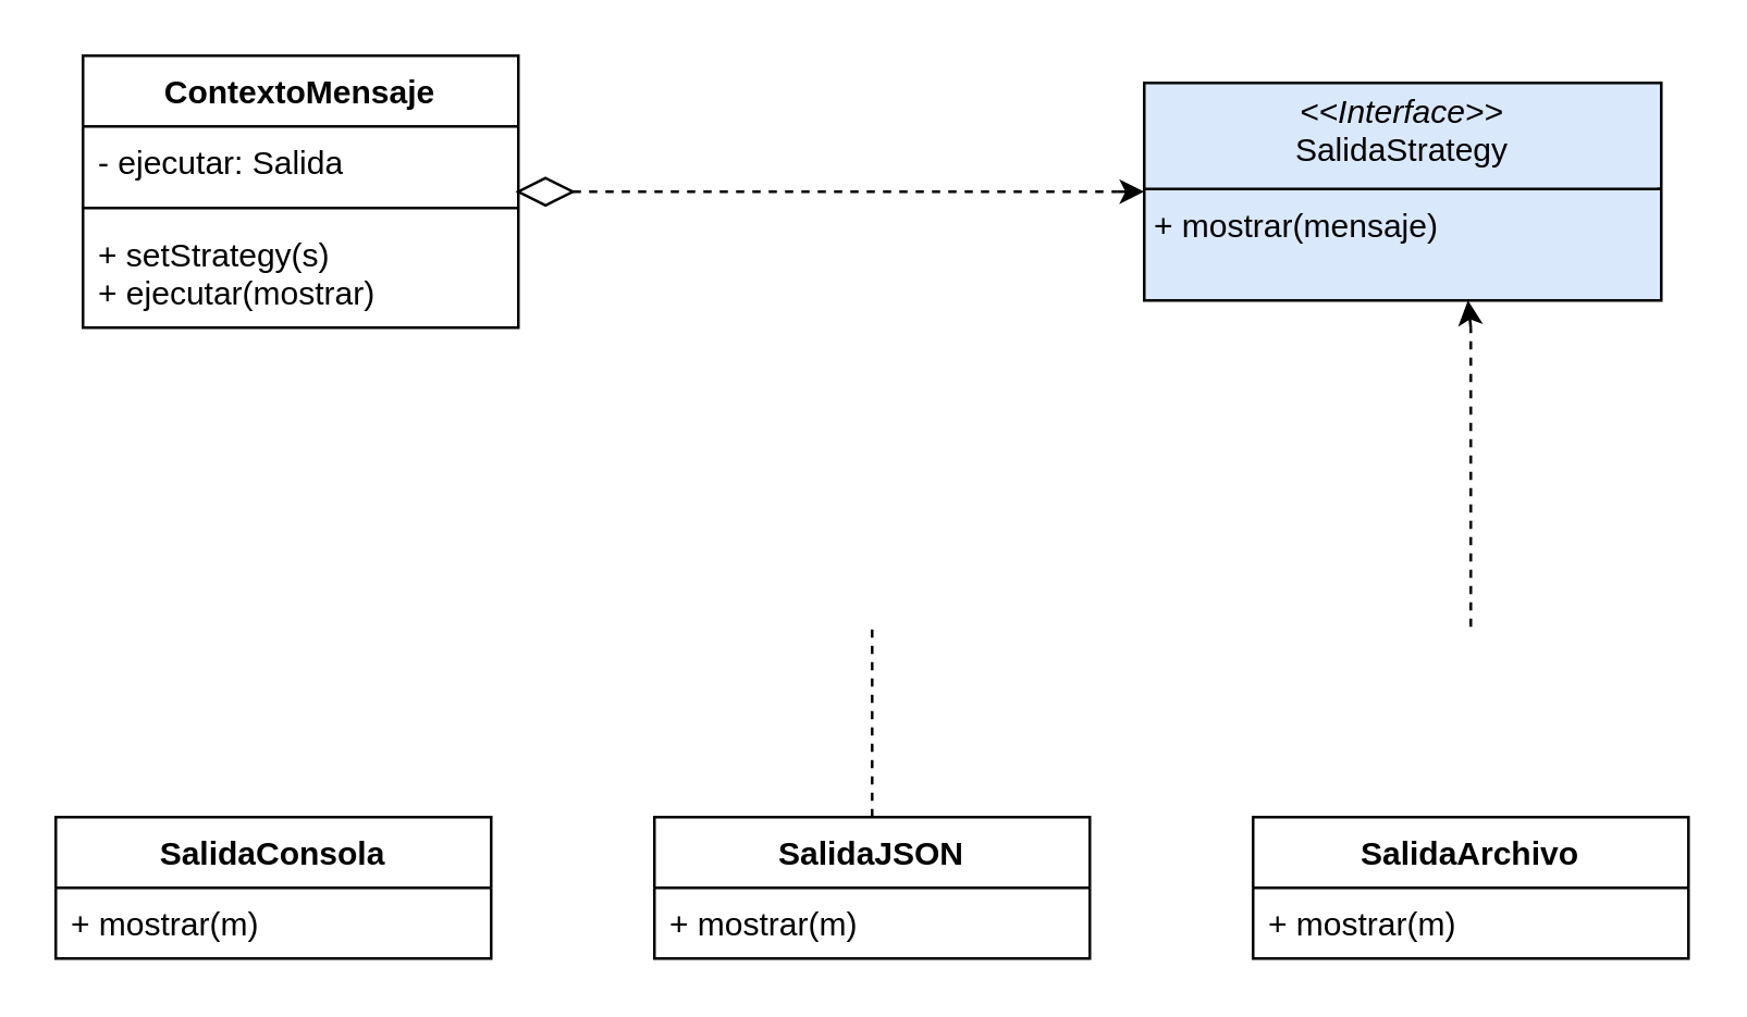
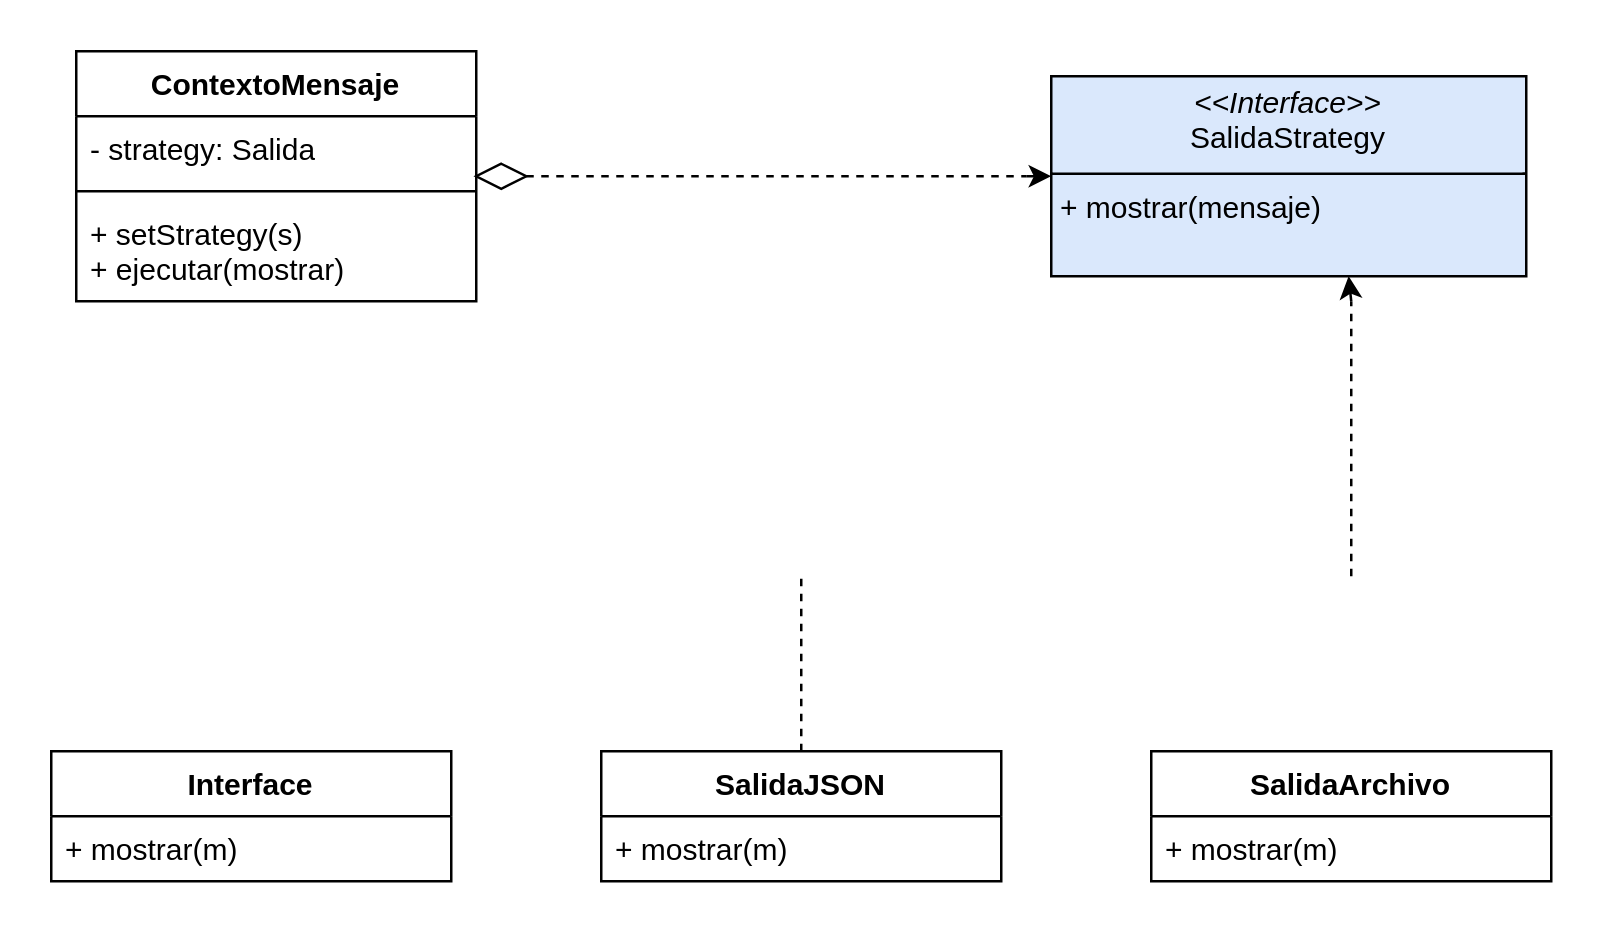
  <mxCell id="0" />
  <mxCell id="1" parent="0" />
  <mxCell id="2" value=" ContextoMensaje" style="swimlane;fontStyle=1;align=center;verticalAlign=top;childLayout=stackLayout;horizontal=1;startSize=26;horizontalStack=0;resizeParent=1;resizeParentMax=0;resizeLast=0;collapsible=1;marginBottom=0;whiteSpace=wrap;html=1;" vertex="1" parent="1"><mxGeometry x="30" y="20" width="160" height="100" as="geometry" /></mxCell>
- <mxCell id="3" value="- ejecutar: Salida" style="text;strokeColor=none;fillColor=none;align=left;verticalAlign=top;spacingLeft=4;spacingRight=4;overflow=hidden;rotatable=0;points=[[0,0.5],[1,0.5]];portConstraint=eastwest;whiteSpace=wrap;html=1;" vertex="1" parent="2"><mxGeometry y="26" width="160" height="26" as="geometry" /></mxCell>
+ <mxCell id="3" value="- strategy: Salida" style="text;strokeColor=none;fillColor=none;align=left;verticalAlign=top;spacingLeft=4;spacingRight=4;overflow=hidden;rotatable=0;points=[[0,0.5],[1,0.5]];portConstraint=eastwest;whiteSpace=wrap;html=1;" vertex="1" parent="2"><mxGeometry y="26" width="160" height="26" as="geometry" /></mxCell>
  <mxCell id="4" value="" style="line;strokeWidth=1;fillColor=none;align=left;verticalAlign=middle;spacingTop=-1;spacingLeft=3;spacingRight=3;rotatable=0;labelPosition=right;points=[];portConstraint=eastwest;strokeColor=inherit;" vertex="1" parent="2"><mxGeometry y="52" width="160" height="8" as="geometry" /></mxCell>
  <mxCell id="5" value="+ setStrategy(s)&lt;div&gt;+ ejecutar(mostrar)&lt;/div&gt;" style="text;strokeColor=none;fillColor=none;align=left;verticalAlign=top;spacingLeft=4;spacingRight=4;overflow=hidden;rotatable=0;points=[[0,0.5],[1,0.5]];portConstraint=eastwest;whiteSpace=wrap;html=1;" vertex="1" parent="2"><mxGeometry y="60" width="160" height="40" as="geometry" /></mxCell>
  <mxCell id="6" value="&lt;p style=&quot;margin:0px;margin-top:4px;text-align:center;&quot;&gt;&lt;i&gt;&amp;lt;&amp;lt;Interface&amp;gt;&amp;gt;&lt;/i&gt;&lt;br&gt;SalidaStrategy&lt;/p&gt;&lt;hr size=&quot;1&quot; style=&quot;border-style:solid;&quot;&gt;&lt;p style=&quot;margin:0px;margin-left:4px;&quot;&gt;+ mostrar(mensaje)&lt;br&gt;&lt;br&gt;&lt;/p&gt;" style="verticalAlign=top;align=left;overflow=fill;html=1;whiteSpace=wrap;fillColor=#dae8fc;" vertex="1" parent="1"><mxGeometry x="420" y="30" width="190" height="80" as="geometry" /></mxCell>
- <mxCell id="7" value="SalidaConsola" style="swimlane;fontStyle=1;align=center;verticalAlign=top;childLayout=stackLayout;horizontal=1;startSize=26;horizontalStack=0;resizeParent=1;resizeParentMax=0;resizeLast=0;collapsible=1;marginBottom=0;whiteSpace=wrap;html=1;" vertex="1" parent="1"><mxGeometry x="20" y="300" width="160" height="52" as="geometry" /></mxCell>
+ <mxCell id="7" value="Interface" style="swimlane;fontStyle=1;align=center;verticalAlign=top;childLayout=stackLayout;horizontal=1;startSize=26;horizontalStack=0;resizeParent=1;resizeParentMax=0;resizeLast=0;collapsible=1;marginBottom=0;whiteSpace=wrap;html=1;" vertex="1" parent="1"><mxGeometry x="20" y="300" width="160" height="52" as="geometry" /></mxCell>
  <mxCell id="8" value="+ mostrar(m)" style="text;strokeColor=none;fillColor=none;align=left;verticalAlign=top;spacingLeft=4;spacingRight=4;overflow=hidden;rotatable=0;points=[[0,0.5],[1,0.5]];portConstraint=eastwest;whiteSpace=wrap;html=1;" vertex="1" parent="7"><mxGeometry y="26" width="160" height="26" as="geometry" /></mxCell>
  <mxCell id="9" value="SalidaJSON" style="swimlane;fontStyle=1;align=center;verticalAlign=top;childLayout=stackLayout;horizontal=1;startSize=26;horizontalStack=0;resizeParent=1;resizeParentMax=0;resizeLast=0;collapsible=1;marginBottom=0;whiteSpace=wrap;html=1;" vertex="1" parent="1"><mxGeometry x="240" y="300" width="160" height="52" as="geometry" /></mxCell>
  <mxCell id="10" value="+ mostrar(m)" style="text;strokeColor=none;fillColor=none;align=left;verticalAlign=top;spacingLeft=4;spacingRight=4;overflow=hidden;rotatable=0;points=[[0,0.5],[1,0.5]];portConstraint=eastwest;whiteSpace=wrap;html=1;" vertex="1" parent="9"><mxGeometry y="26" width="160" height="26" as="geometry" /></mxCell>
  <mxCell id="11" value="SalidaArchivo" style="swimlane;fontStyle=1;align=center;verticalAlign=top;childLayout=stackLayout;horizontal=1;startSize=26;horizontalStack=0;resizeParent=1;resizeParentMax=0;resizeLast=0;collapsible=1;marginBottom=0;whiteSpace=wrap;html=1;" vertex="1" parent="1"><mxGeometry x="460" y="300" width="160" height="52" as="geometry" /></mxCell>
  <mxCell id="12" value="+ mostrar(m)" style="text;strokeColor=none;fillColor=none;align=left;verticalAlign=top;spacingLeft=4;spacingRight=4;overflow=hidden;rotatable=0;points=[[0,0.5],[1,0.5]];portConstraint=eastwest;whiteSpace=wrap;html=1;" vertex="1" parent="11"><mxGeometry y="26" width="160" height="26" as="geometry" /></mxCell>
  <mxCell id="13" value="" style="endArrow=classic;html=1;rounded=0;entryX=0;entryY=0.5;entryDx=0;entryDy=0;" edge="1" parent="1" target="6"><mxGeometry width="50" height="50" relative="1" as="geometry"><mxPoint x="410" y="70" as="sourcePoint" /><mxPoint x="320" y="150" as="targetPoint" /></mxGeometry></mxCell>
  <mxCell id="14" value="" style="endArrow=none;dashed=1;html=1;rounded=0;" edge="1" parent="1" source="19"><mxGeometry width="50" height="50" relative="1" as="geometry"><mxPoint x="192" y="70" as="sourcePoint" /><mxPoint x="410" y="70" as="targetPoint" /></mxGeometry></mxCell>
  <mxCell id="15" value="" style="endArrow=none;dashed=1;html=1;rounded=0;exitX=0.5;exitY=0;exitDx=0;exitDy=0;" edge="1" parent="1" source="9"><mxGeometry width="50" height="50" relative="1" as="geometry"><mxPoint x="270" y="200" as="sourcePoint" /><mxPoint x="320" y="230" as="targetPoint" /><Array as="points"><mxPoint x="320" y="230" /></Array></mxGeometry></mxCell>
  <mxCell id="16" value="" style="endArrow=none;dashed=1;html=1;rounded=0;" edge="1" parent="1"><mxGeometry width="50" height="50" relative="1" as="geometry"><mxPoint x="540" y="230" as="sourcePoint" /><mxPoint x="540" y="120" as="targetPoint" /></mxGeometry></mxCell>
  <mxCell id="17" value="" style="endArrow=classic;html=1;rounded=0;entryX=0.626;entryY=1;entryDx=0;entryDy=0;entryPerimeter=0;" edge="1" parent="1" target="6"><mxGeometry width="50" height="50" relative="1" as="geometry"><mxPoint x="540" y="120" as="sourcePoint" /><mxPoint x="540" y="114" as="targetPoint" /></mxGeometry></mxCell>
  <mxCell id="18" value="" style="endArrow=none;dashed=1;html=1;rounded=0;" edge="1" parent="1" target="19"><mxGeometry width="50" height="50" relative="1" as="geometry"><mxPoint x="192" y="70" as="sourcePoint" /><mxPoint x="410" y="70" as="targetPoint" /></mxGeometry></mxCell>
  <mxCell id="19" value="" style="rhombus;whiteSpace=wrap;html=1;" vertex="1" parent="1"><mxGeometry x="190" y="65" width="20" height="10" as="geometry" /></mxCell>
